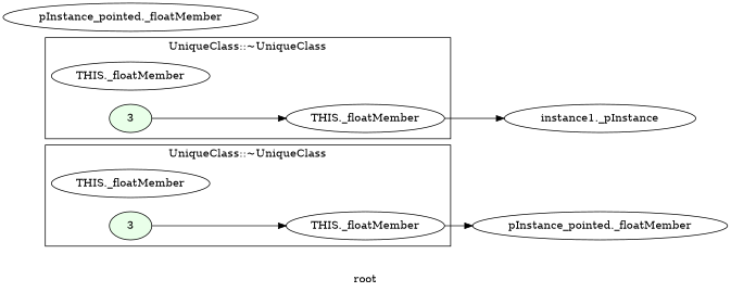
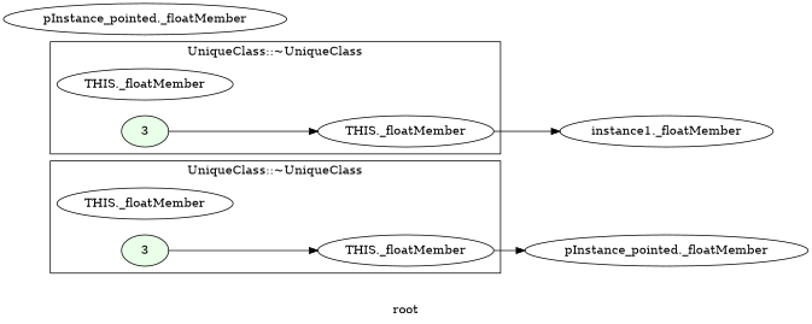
  digraph {
    label=root
    rankdir=LR
    node [startingline=8]
    n1 [label="THIS._floatMember" startingline=7]
    n2 [fillcolor="#E9FFE9" label=3 style=filled]
    n3 [label="THIS._floatMember"]
    n4 [label="THIS._floatMember" startingline=7]
    n5 [fillcolor="#E9FFE9" label=3 style=filled]
    n6 [label="THIS._floatMember"]
    n7 [label="pInstance_pointed._floatMember" startingline=15]
    n8 [label="pInstance_pointed._floatMember" startingline=17]
-   n9 [label="instance1._pInstance" startingline=-8]
+   n9 [label="instance1._floatMember" startingline=-8]
    subgraph cluster_1 {
      label="UniqueClass::~UniqueClass"
      parent=G
      startingline=17
      n1
      n2
      n3
    }
    subgraph cluster_2 {
      label="UniqueClass::~UniqueClass"
      parent=G
      startingline=-8
      n4
      n5
      n6
    }
    n2 -> n3
    n3 -> n8
    n5 -> n6
    n6 -> n9
  }
